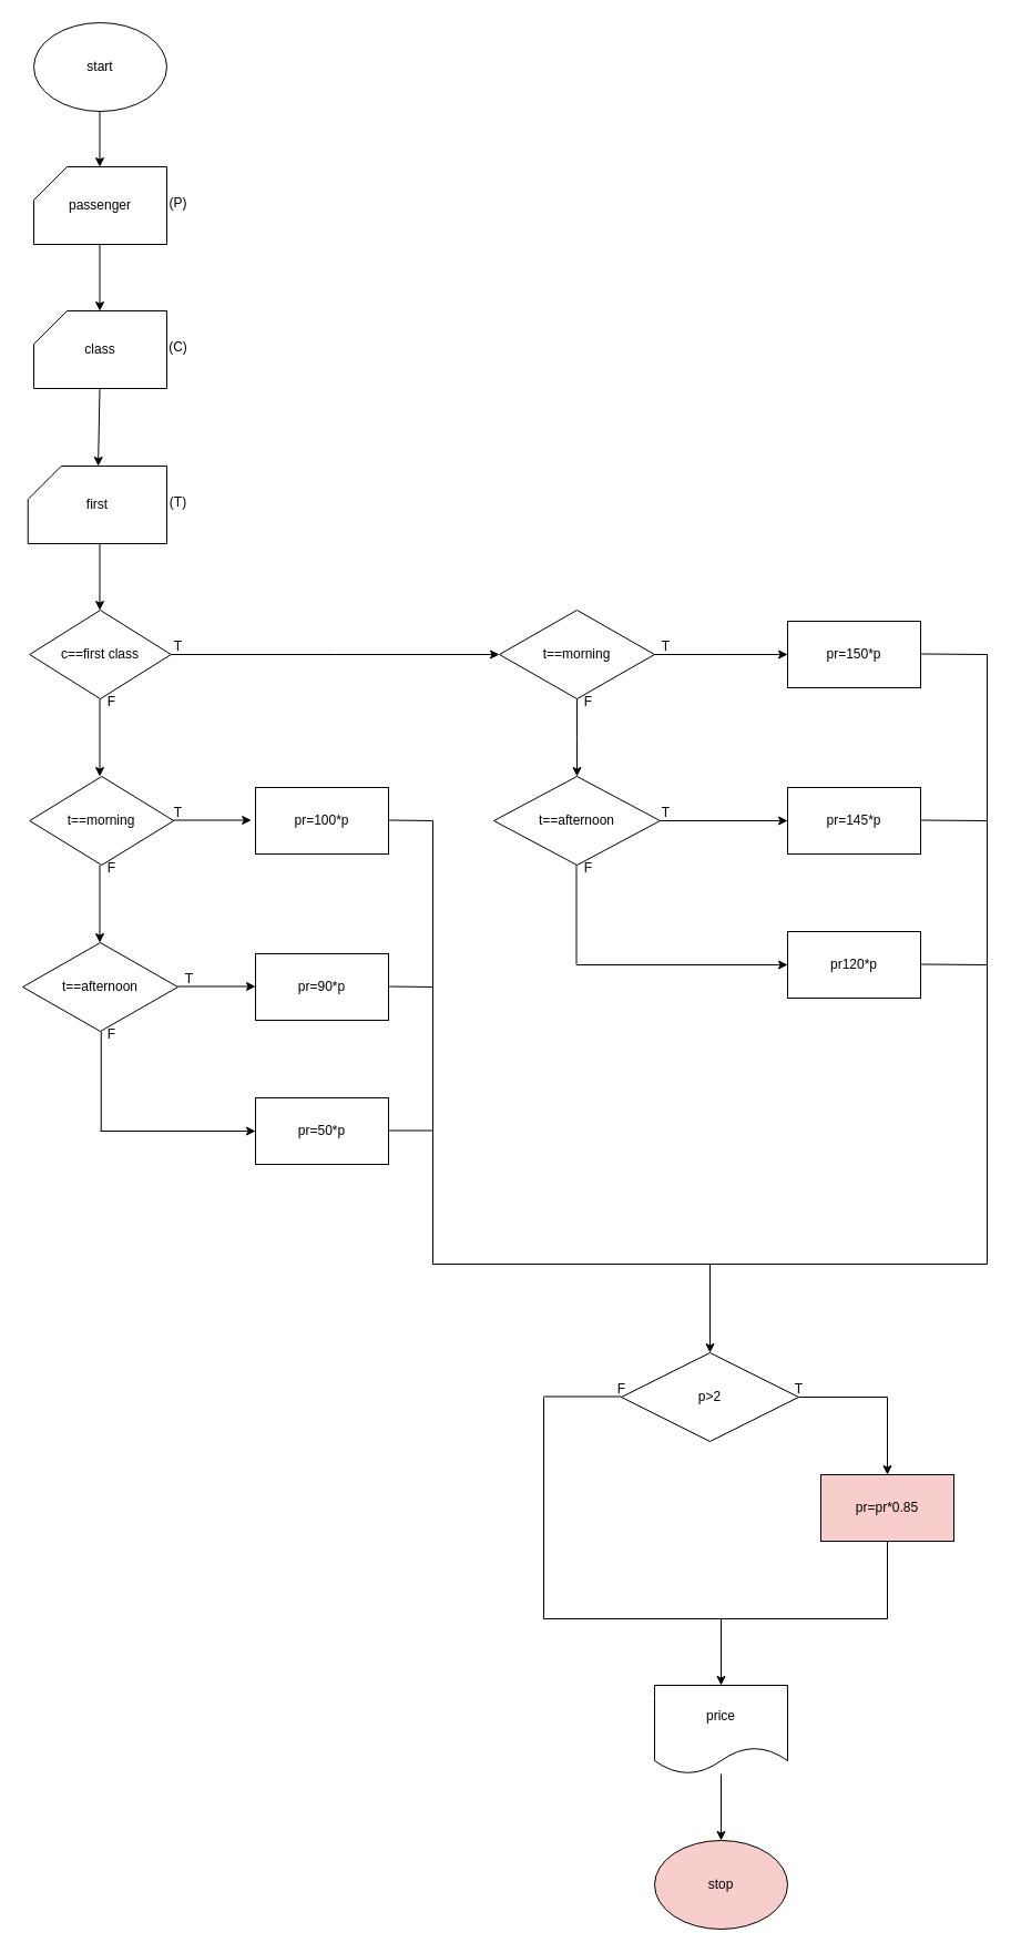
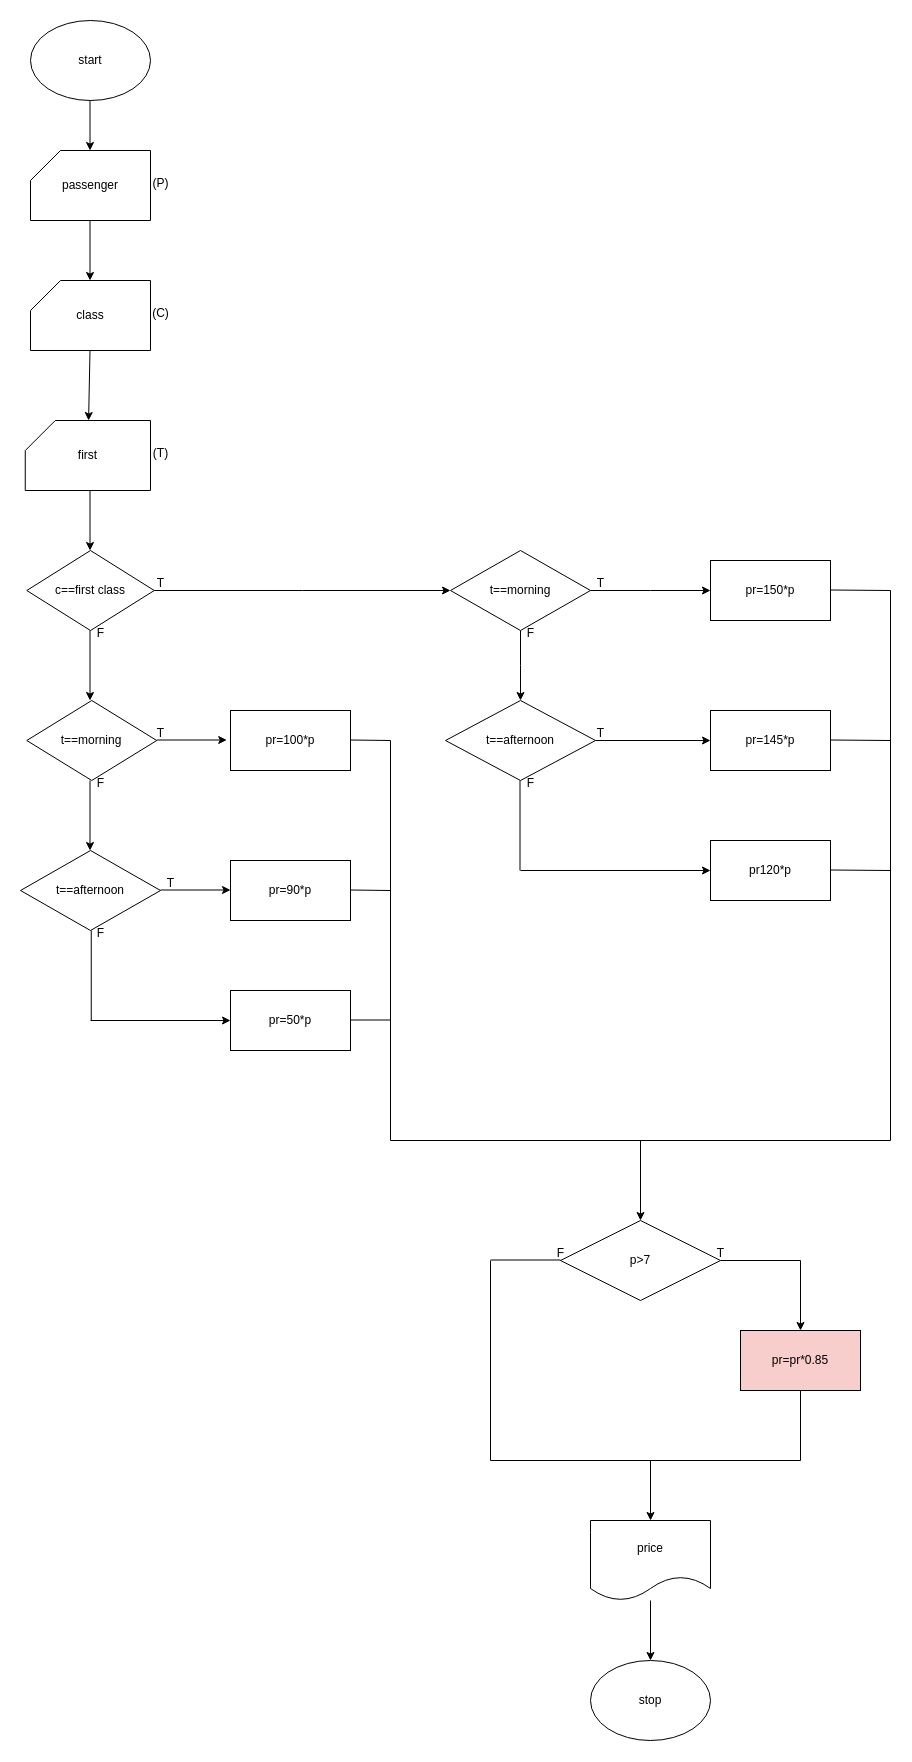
  <mxCell id="0" />
  <mxCell id="1" parent="0" />
  <mxCell id="2" value="start" style="ellipse;whiteSpace=wrap;html=1;" vertex="1" parent="1"><mxGeometry x="30" y="20" width="120" height="80" as="geometry" /></mxCell>
  <mxCell id="3" value="" style="endArrow=classic;html=1;rounded=0;" edge="1" parent="1"><mxGeometry width="50" height="50" relative="1" as="geometry"><mxPoint x="89.5" y="100" as="sourcePoint" /><mxPoint x="89.5" y="150" as="targetPoint" /><Array as="points"><mxPoint x="89.5" y="100" /></Array></mxGeometry></mxCell>
  <mxCell id="4" value="passenger" style="shape=card;whiteSpace=wrap;html=1;" vertex="1" parent="1"><mxGeometry x="30" y="150" width="120" height="70" as="geometry" /></mxCell>
  <mxCell id="5" value="" style="endArrow=classic;html=1;rounded=0;" edge="1" parent="1"><mxGeometry width="50" height="50" relative="1" as="geometry"><mxPoint x="89.5" y="220" as="sourcePoint" /><mxPoint x="89.5" y="280" as="targetPoint" /></mxGeometry></mxCell>
  <mxCell id="6" value="class" style="shape=card;whiteSpace=wrap;html=1;" vertex="1" parent="1"><mxGeometry x="30" y="280" width="120" height="70" as="geometry" /></mxCell>
  <mxCell id="7" value="" style="endArrow=classic;html=1;rounded=0;" edge="1" parent="1" target="8"><mxGeometry width="50" height="50" relative="1" as="geometry"><mxPoint x="89.5" y="350" as="sourcePoint" /><mxPoint x="89.5" y="410" as="targetPoint" /></mxGeometry></mxCell>
  <mxCell id="8" value="first" style="shape=card;whiteSpace=wrap;html=1;" vertex="1" parent="1"><mxGeometry x="24.75" y="420" width="125.25" height="70" as="geometry" /></mxCell>
  <mxCell id="9" value="" style="endArrow=classic;html=1;rounded=0;" edge="1" parent="1"><mxGeometry width="50" height="50" relative="1" as="geometry"><mxPoint x="89.5" y="490" as="sourcePoint" /><mxPoint x="89.5" y="550" as="targetPoint" /></mxGeometry></mxCell>
  <mxCell id="10" style="edgeStyle=orthogonalEdgeStyle;rounded=0;orthogonalLoop=1;jettySize=auto;html=1;exitX=1;exitY=0.5;exitDx=0;exitDy=0;" edge="1" parent="1" source="11"><mxGeometry relative="1" as="geometry"><mxPoint x="450" y="590" as="targetPoint" /></mxGeometry></mxCell>
  <mxCell id="11" value="c==first class" style="rhombus;whiteSpace=wrap;html=1;" vertex="1" parent="1"><mxGeometry x="26.25" y="550" width="127.5" height="80" as="geometry" /></mxCell>
  <mxCell id="12" value="" style="endArrow=classic;html=1;rounded=0;" edge="1" parent="1"><mxGeometry width="50" height="50" relative="1" as="geometry"><mxPoint x="89.5" y="630" as="sourcePoint" /><mxPoint x="89.5" y="700" as="targetPoint" /></mxGeometry></mxCell>
  <mxCell id="13" value="t==morning" style="rhombus;whiteSpace=wrap;html=1;" vertex="1" parent="1"><mxGeometry x="26.25" y="700" width="130" height="80" as="geometry" /></mxCell>
  <mxCell id="14" value="" style="endArrow=classic;html=1;rounded=0;" edge="1" parent="1"><mxGeometry width="50" height="50" relative="1" as="geometry"><mxPoint x="89.5" y="780" as="sourcePoint" /><mxPoint x="89.5" y="850" as="targetPoint" /></mxGeometry></mxCell>
  <mxCell id="15" value="t==afternoon" style="rhombus;whiteSpace=wrap;html=1;" vertex="1" parent="1"><mxGeometry x="20" y="850" width="140" height="80" as="geometry" /></mxCell>
  <mxCell id="16" value="" style="endArrow=classic;html=1;rounded=0;" edge="1" parent="1"><mxGeometry width="50" height="50" relative="1" as="geometry"><mxPoint x="156.25" y="739.5" as="sourcePoint" /><mxPoint x="226.25" y="739.5" as="targetPoint" /></mxGeometry></mxCell>
  <mxCell id="17" value="" style="endArrow=classic;html=1;rounded=0;" edge="1" parent="1"><mxGeometry width="50" height="50" relative="1" as="geometry"><mxPoint x="160" y="889.5" as="sourcePoint" /><mxPoint x="230" y="889.5" as="targetPoint" /></mxGeometry></mxCell>
  <mxCell id="18" value="pr=100*p" style="rounded=0;whiteSpace=wrap;html=1;" vertex="1" parent="1"><mxGeometry x="230" y="710" width="120" height="60" as="geometry" /></mxCell>
  <mxCell id="19" value="pr=90*p" style="rounded=0;whiteSpace=wrap;html=1;" vertex="1" parent="1"><mxGeometry x="230" y="860" width="120" height="60" as="geometry" /></mxCell>
  <mxCell id="20" style="edgeStyle=orthogonalEdgeStyle;rounded=0;orthogonalLoop=1;jettySize=auto;html=1;exitX=0.5;exitY=1;exitDx=0;exitDy=0;" edge="1" parent="1" source="22"><mxGeometry relative="1" as="geometry"><mxPoint x="520" y="700" as="targetPoint" /></mxGeometry></mxCell>
  <mxCell id="21" style="edgeStyle=orthogonalEdgeStyle;rounded=0;orthogonalLoop=1;jettySize=auto;html=1;exitX=1;exitY=0.5;exitDx=0;exitDy=0;" edge="1" parent="1" source="22"><mxGeometry relative="1" as="geometry"><mxPoint x="710" y="590" as="targetPoint" /></mxGeometry></mxCell>
  <mxCell id="22" value="t==morning" style="rhombus;whiteSpace=wrap;html=1;" vertex="1" parent="1"><mxGeometry x="450" y="550" width="140" height="80" as="geometry" /></mxCell>
  <mxCell id="23" style="edgeStyle=orthogonalEdgeStyle;rounded=0;orthogonalLoop=1;jettySize=auto;html=1;exitX=1;exitY=0.5;exitDx=0;exitDy=0;" edge="1" parent="1" source="24"><mxGeometry relative="1" as="geometry"><mxPoint x="710" y="740" as="targetPoint" /></mxGeometry></mxCell>
  <mxCell id="24" value="t==afternoon" style="rhombus;whiteSpace=wrap;html=1;" vertex="1" parent="1"><mxGeometry x="445" y="700" width="150" height="80" as="geometry" /></mxCell>
  <mxCell id="25" value="" style="endArrow=none;html=1;rounded=0;" edge="1" parent="1"><mxGeometry width="50" height="50" relative="1" as="geometry"><mxPoint x="519.5" y="870" as="sourcePoint" /><mxPoint x="519.5" y="780" as="targetPoint" /></mxGeometry></mxCell>
  <mxCell id="26" value="" style="endArrow=classic;html=1;rounded=0;" edge="1" parent="1"><mxGeometry width="50" height="50" relative="1" as="geometry"><mxPoint x="520" y="870" as="sourcePoint" /><mxPoint x="710" y="870" as="targetPoint" /></mxGeometry></mxCell>
  <mxCell id="27" value="pr=150*p" style="rounded=0;whiteSpace=wrap;html=1;" vertex="1" parent="1"><mxGeometry x="710" y="560" width="120" height="60" as="geometry" /></mxCell>
  <mxCell id="28" value="pr=145*p" style="rounded=0;whiteSpace=wrap;html=1;" vertex="1" parent="1"><mxGeometry x="710" y="710" width="120" height="60" as="geometry" /></mxCell>
  <mxCell id="29" value="pr120*p" style="rounded=0;whiteSpace=wrap;html=1;" vertex="1" parent="1"><mxGeometry x="710" y="840" width="120" height="60" as="geometry" /></mxCell>
  <mxCell id="30" value="" style="endArrow=none;html=1;rounded=0;" edge="1" parent="1"><mxGeometry width="50" height="50" relative="1" as="geometry"><mxPoint x="830" y="589.5" as="sourcePoint" /><mxPoint x="890" y="590" as="targetPoint" /></mxGeometry></mxCell>
  <mxCell id="31" value="" style="endArrow=none;html=1;rounded=0;" edge="1" parent="1"><mxGeometry width="50" height="50" relative="1" as="geometry"><mxPoint x="830" y="739.5" as="sourcePoint" /><mxPoint x="890" y="740" as="targetPoint" /></mxGeometry></mxCell>
  <mxCell id="32" value="" style="endArrow=none;html=1;rounded=0;" edge="1" parent="1"><mxGeometry width="50" height="50" relative="1" as="geometry"><mxPoint x="830" y="869.5" as="sourcePoint" /><mxPoint x="890" y="870" as="targetPoint" /></mxGeometry></mxCell>
  <mxCell id="33" value="" style="endArrow=none;html=1;rounded=0;" edge="1" parent="1"><mxGeometry width="50" height="50" relative="1" as="geometry"><mxPoint x="890" y="590" as="sourcePoint" /><mxPoint x="890" y="1140" as="targetPoint" /></mxGeometry></mxCell>
  <mxCell id="34" value="" style="endArrow=none;html=1;rounded=0;" edge="1" parent="1"><mxGeometry width="50" height="50" relative="1" as="geometry"><mxPoint x="90.75" y="930" as="sourcePoint" /><mxPoint x="90.75" y="1020" as="targetPoint" /></mxGeometry></mxCell>
  <mxCell id="35" value="" style="endArrow=classic;html=1;rounded=0;" edge="1" parent="1"><mxGeometry width="50" height="50" relative="1" as="geometry"><mxPoint x="90" y="1020" as="sourcePoint" /><mxPoint x="230" y="1020" as="targetPoint" /></mxGeometry></mxCell>
  <mxCell id="36" value="pr=50*p" style="rounded=0;whiteSpace=wrap;html=1;" vertex="1" parent="1"><mxGeometry x="230" y="990" width="120" height="60" as="geometry" /></mxCell>
  <mxCell id="37" value="" style="endArrow=none;html=1;rounded=0;" edge="1" parent="1"><mxGeometry width="50" height="50" relative="1" as="geometry"><mxPoint x="350" y="739.5" as="sourcePoint" /><mxPoint x="390" y="740" as="targetPoint" /></mxGeometry></mxCell>
  <mxCell id="38" value="" style="endArrow=none;html=1;rounded=0;" edge="1" parent="1"><mxGeometry width="50" height="50" relative="1" as="geometry"><mxPoint x="350" y="889.5" as="sourcePoint" /><mxPoint x="390" y="890" as="targetPoint" /></mxGeometry></mxCell>
  <mxCell id="39" value="" style="endArrow=none;html=1;rounded=0;" edge="1" parent="1"><mxGeometry width="50" height="50" relative="1" as="geometry"><mxPoint x="350" y="1019.5" as="sourcePoint" /><mxPoint x="390" y="1019.5" as="targetPoint" /></mxGeometry></mxCell>
  <mxCell id="40" value="" style="endArrow=none;html=1;rounded=0;" edge="1" parent="1"><mxGeometry width="50" height="50" relative="1" as="geometry"><mxPoint x="390" y="740" as="sourcePoint" /><mxPoint x="390" y="1140" as="targetPoint" /></mxGeometry></mxCell>
  <mxCell id="41" value="" style="endArrow=none;html=1;rounded=0;" edge="1" parent="1"><mxGeometry width="50" height="50" relative="1" as="geometry"><mxPoint x="390" y="1140" as="sourcePoint" /><mxPoint x="890" y="1140" as="targetPoint" /></mxGeometry></mxCell>
  <mxCell id="42" value="" style="endArrow=classic;html=1;rounded=0;" edge="1" parent="1"><mxGeometry width="50" height="50" relative="1" as="geometry"><mxPoint x="640" y="1140" as="sourcePoint" /><mxPoint x="640" y="1220" as="targetPoint" /></mxGeometry></mxCell>
- <mxCell id="43" value="p&amp;gt;2" style="rhombus;whiteSpace=wrap;html=1;" vertex="1" parent="1"><mxGeometry x="560" y="1220" width="160" height="80" as="geometry" /></mxCell>
+ <mxCell id="43" value="p&amp;gt;7" style="rhombus;whiteSpace=wrap;html=1;" vertex="1" parent="1"><mxGeometry x="560" y="1220" width="160" height="80" as="geometry" /></mxCell>
  <mxCell id="44" value="" style="endArrow=none;html=1;rounded=0;" edge="1" parent="1"><mxGeometry width="50" height="50" relative="1" as="geometry"><mxPoint x="560" y="1259.5" as="sourcePoint" /><mxPoint x="490" y="1259.5" as="targetPoint" /></mxGeometry></mxCell>
  <mxCell id="45" value="" style="endArrow=none;html=1;rounded=0;" edge="1" parent="1"><mxGeometry width="50" height="50" relative="1" as="geometry"><mxPoint x="720" y="1260" as="sourcePoint" /><mxPoint x="800" y="1260" as="targetPoint" /></mxGeometry></mxCell>
  <mxCell id="46" value="" style="endArrow=classic;html=1;rounded=0;" edge="1" parent="1"><mxGeometry width="50" height="50" relative="1" as="geometry"><mxPoint x="800" y="1260" as="sourcePoint" /><mxPoint x="800" y="1330" as="targetPoint" /></mxGeometry></mxCell>
  <mxCell id="47" value="pr=pr*0.85" style="rounded=0;whiteSpace=wrap;html=1;fillColor=#f8cecc;" vertex="1" parent="1"><mxGeometry x="740" y="1330" width="120" height="60" as="geometry" /></mxCell>
  <mxCell id="48" value="" style="endArrow=none;html=1;rounded=0;" edge="1" parent="1"><mxGeometry width="50" height="50" relative="1" as="geometry"><mxPoint x="490" y="1260" as="sourcePoint" /><mxPoint x="490" y="1460" as="targetPoint" /></mxGeometry></mxCell>
  <mxCell id="49" value="" style="endArrow=none;html=1;rounded=0;" edge="1" parent="1"><mxGeometry width="50" height="50" relative="1" as="geometry"><mxPoint x="800" y="1390" as="sourcePoint" /><mxPoint x="800" y="1460" as="targetPoint" /></mxGeometry></mxCell>
  <mxCell id="50" value="" style="endArrow=none;html=1;rounded=0;" edge="1" parent="1"><mxGeometry width="50" height="50" relative="1" as="geometry"><mxPoint x="490" y="1460" as="sourcePoint" /><mxPoint x="800" y="1460" as="targetPoint" /></mxGeometry></mxCell>
  <mxCell id="51" value="" style="endArrow=classic;html=1;rounded=0;" edge="1" parent="1"><mxGeometry width="50" height="50" relative="1" as="geometry"><mxPoint x="650" y="1460" as="sourcePoint" /><mxPoint x="650" y="1520" as="targetPoint" /></mxGeometry></mxCell>
  <mxCell id="52" value="price" style="shape=document;whiteSpace=wrap;html=1;boundedLbl=1;" vertex="1" parent="1"><mxGeometry x="590" y="1520" width="120" height="80" as="geometry" /></mxCell>
  <mxCell id="53" value="" style="endArrow=classic;html=1;rounded=0;" edge="1" parent="1"><mxGeometry width="50" height="50" relative="1" as="geometry"><mxPoint x="650" y="1600" as="sourcePoint" /><mxPoint x="650" y="1660" as="targetPoint" /></mxGeometry></mxCell>
- <mxCell id="54" value="stop" style="ellipse;whiteSpace=wrap;html=1;fillColor=#f8cecc;" vertex="1" parent="1"><mxGeometry x="590" y="1660" width="120" height="80" as="geometry" /></mxCell>
+ <mxCell id="54" value="stop" style="ellipse;whiteSpace=wrap;html=1;" vertex="1" parent="1"><mxGeometry x="590" y="1660" width="120" height="80" as="geometry" /></mxCell>
  <mxCell id="55" value="T" style="text;html=1;align=center;verticalAlign=middle;resizable=0;points=[];autosize=1;strokeColor=none;fillColor=none;" vertex="1" parent="1"><mxGeometry x="145" y="568" width="30" height="30" as="geometry" /></mxCell>
  <mxCell id="56" value="T" style="text;html=1;align=center;verticalAlign=middle;resizable=0;points=[];autosize=1;strokeColor=none;fillColor=none;" vertex="1" parent="1"><mxGeometry x="145" y="718" width="30" height="30" as="geometry" /></mxCell>
  <mxCell id="57" value="T" style="text;html=1;align=center;verticalAlign=middle;resizable=0;points=[];autosize=1;strokeColor=none;fillColor=none;" vertex="1" parent="1"><mxGeometry x="155" y="868" width="30" height="30" as="geometry" /></mxCell>
  <mxCell id="58" value="T" style="text;html=1;align=center;verticalAlign=middle;resizable=0;points=[];autosize=1;strokeColor=none;fillColor=none;" vertex="1" parent="1"><mxGeometry x="585" y="568" width="30" height="30" as="geometry" /></mxCell>
  <mxCell id="59" value="T" style="text;html=1;align=center;verticalAlign=middle;resizable=0;points=[];autosize=1;strokeColor=none;fillColor=none;" vertex="1" parent="1"><mxGeometry x="585" y="718" width="30" height="30" as="geometry" /></mxCell>
  <mxCell id="60" value="F" style="text;html=1;align=center;verticalAlign=middle;resizable=0;points=[];autosize=1;strokeColor=none;fillColor=none;" vertex="1" parent="1"><mxGeometry x="515" y="768" width="30" height="30" as="geometry" /></mxCell>
  <mxCell id="61" value="F" style="text;html=1;align=center;verticalAlign=middle;resizable=0;points=[];autosize=1;strokeColor=none;fillColor=none;" vertex="1" parent="1"><mxGeometry x="515" y="618" width="30" height="30" as="geometry" /></mxCell>
  <mxCell id="62" value="F" style="text;html=1;align=center;verticalAlign=middle;resizable=0;points=[];autosize=1;strokeColor=none;fillColor=none;" vertex="1" parent="1"><mxGeometry x="85" y="618" width="30" height="30" as="geometry" /></mxCell>
  <mxCell id="63" value="F" style="text;html=1;align=center;verticalAlign=middle;resizable=0;points=[];autosize=1;strokeColor=none;fillColor=none;" vertex="1" parent="1"><mxGeometry x="85" y="768" width="30" height="30" as="geometry" /></mxCell>
  <mxCell id="64" value="F" style="text;html=1;align=center;verticalAlign=middle;resizable=0;points=[];autosize=1;strokeColor=none;fillColor=none;" vertex="1" parent="1"><mxGeometry x="85" y="918" width="30" height="30" as="geometry" /></mxCell>
  <mxCell id="65" value="T" style="text;html=1;align=center;verticalAlign=middle;resizable=0;points=[];autosize=1;strokeColor=none;fillColor=none;" vertex="1" parent="1"><mxGeometry x="705" y="1238" width="30" height="30" as="geometry" /></mxCell>
  <mxCell id="66" value="F" style="text;html=1;align=center;verticalAlign=middle;resizable=0;points=[];autosize=1;strokeColor=none;fillColor=none;" vertex="1" parent="1"><mxGeometry x="545" y="1238" width="30" height="30" as="geometry" /></mxCell>
  <mxCell id="67" value="(P)" style="text;html=1;align=center;verticalAlign=middle;resizable=0;points=[];autosize=1;strokeColor=none;fillColor=none;" vertex="1" parent="1"><mxGeometry x="140" y="168" width="40" height="30" as="geometry" /></mxCell>
  <mxCell id="68" value="(C)" style="text;html=1;align=center;verticalAlign=middle;resizable=0;points=[];autosize=1;strokeColor=none;fillColor=none;" vertex="1" parent="1"><mxGeometry x="140" y="298" width="40" height="30" as="geometry" /></mxCell>
  <mxCell id="69" value="(T)" style="text;html=1;align=center;verticalAlign=middle;resizable=0;points=[];autosize=1;strokeColor=none;fillColor=none;" vertex="1" parent="1"><mxGeometry x="140" y="438" width="40" height="30" as="geometry" /></mxCell>
